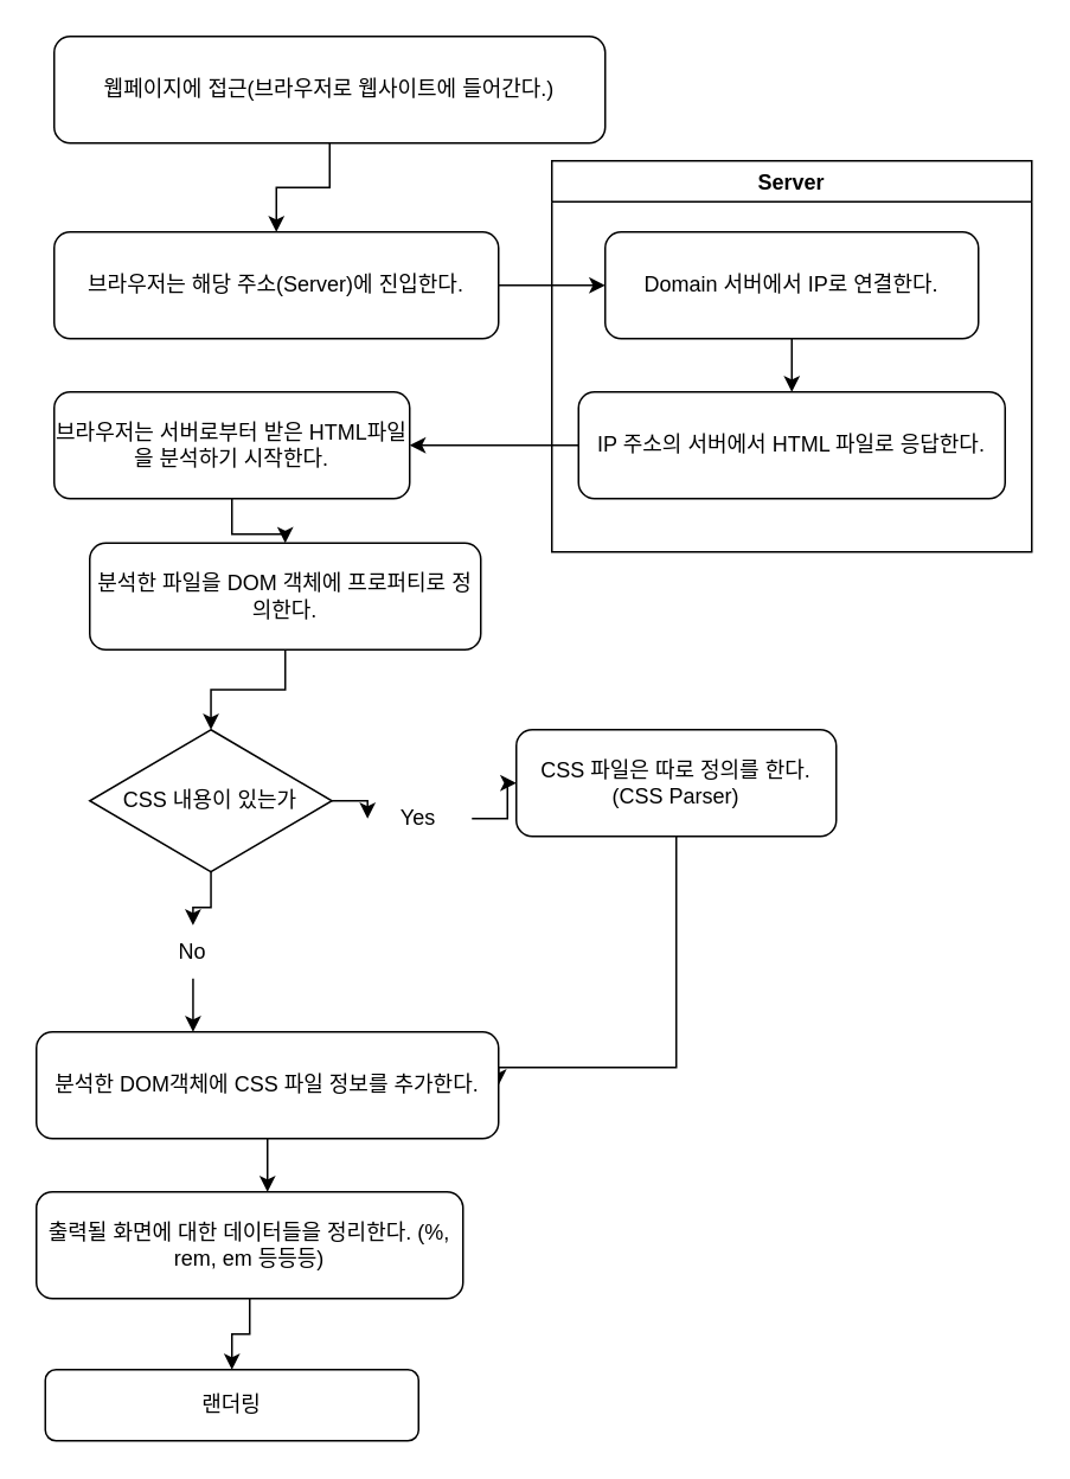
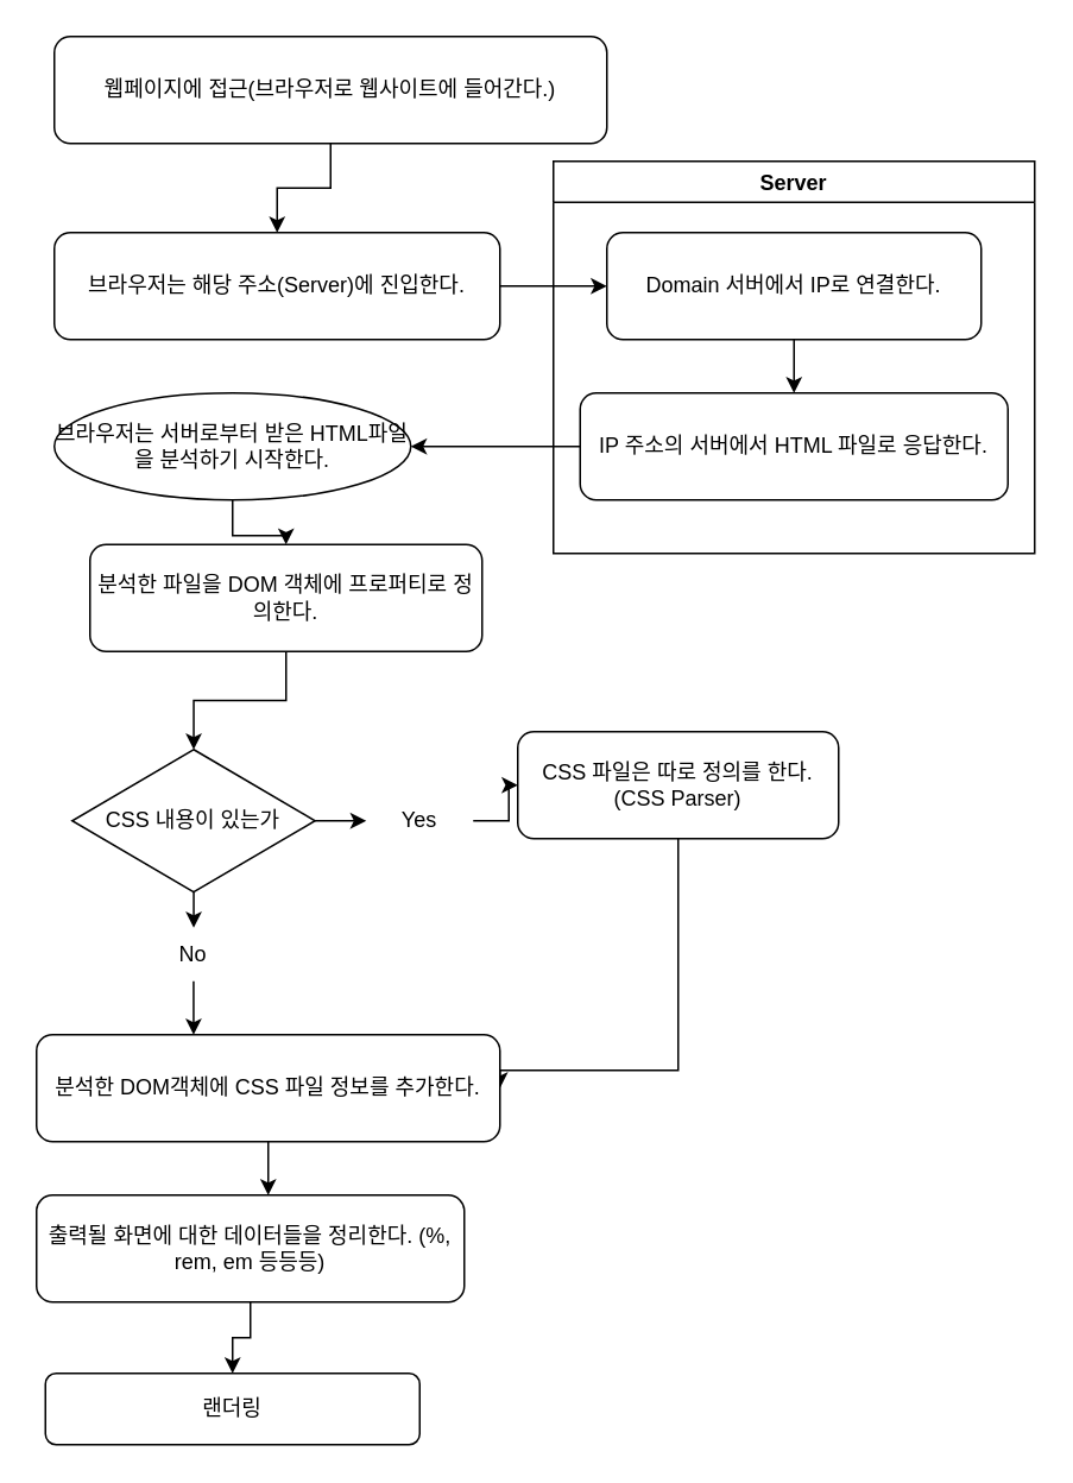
  <mxCell id="0" />
  <mxCell id="1" parent="0" />
  <mxCell id="2" style="edgeStyle=orthogonalEdgeStyle;rounded=0;orthogonalLoop=1;jettySize=auto;html=1;" edge="1" parent="1" source="3" target="5"><mxGeometry relative="1" as="geometry"><mxPoint x="330" y="130" as="targetPoint" /></mxGeometry></mxCell>
  <mxCell id="3" value="웹페이지에 접근(브라우저로 웹사이트에 들어간다.)" style="rounded=1;whiteSpace=wrap;html=1;" vertex="1" parent="1"><mxGeometry x="30" y="20" width="310" height="60" as="geometry" /></mxCell>
  <mxCell id="4" style="edgeStyle=orthogonalEdgeStyle;rounded=0;orthogonalLoop=1;jettySize=auto;html=1;" edge="1" parent="1" source="5" target="7"><mxGeometry relative="1" as="geometry"><mxPoint x="330" y="230" as="targetPoint" /></mxGeometry></mxCell>
  <mxCell id="5" value="브라우저는 해당 주소(Server)에 진입한다." style="rounded=1;whiteSpace=wrap;html=1;" vertex="1" parent="1"><mxGeometry x="30" y="130" width="250" height="60" as="geometry" /></mxCell>
  <mxCell id="6" style="edgeStyle=orthogonalEdgeStyle;rounded=0;orthogonalLoop=1;jettySize=auto;html=1;" edge="1" parent="1" source="7" target="9"><mxGeometry relative="1" as="geometry"><mxPoint x="320" y="360" as="targetPoint" /></mxGeometry></mxCell>
  <mxCell id="7" value="Domain 서버에서 IP로 연결한다." style="rounded=1;whiteSpace=wrap;html=1;" vertex="1" parent="1"><mxGeometry x="340" y="130" width="210" height="60" as="geometry" /></mxCell>
  <mxCell id="8" style="edgeStyle=orthogonalEdgeStyle;rounded=0;orthogonalLoop=1;jettySize=auto;html=1;" edge="1" parent="1" source="9" target="11"><mxGeometry relative="1" as="geometry"><mxPoint x="200" y="360" as="targetPoint" /></mxGeometry></mxCell>
  <mxCell id="9" value="IP 주소의 서버에서 HTML 파일로 응답한다." style="rounded=1;whiteSpace=wrap;html=1;" vertex="1" parent="1"><mxGeometry x="325" y="220" width="240" height="60" as="geometry" /></mxCell>
  <mxCell id="10" style="edgeStyle=orthogonalEdgeStyle;rounded=0;orthogonalLoop=1;jettySize=auto;html=1;" edge="1" parent="1" source="11" target="13"><mxGeometry relative="1" as="geometry"><mxPoint x="140" y="440" as="targetPoint" /></mxGeometry></mxCell>
- <mxCell id="11" value="브라우저는 서버로부터 받은 HTML파일을 분석하기 시작한다." style="rounded=1;whiteSpace=wrap;html=1;" vertex="1" parent="1"><mxGeometry x="30" y="220" width="200" height="60" as="geometry" /></mxCell>
+ <mxCell id="11" value="브라우저는 서버로부터 받은 HTML파일을 분석하기 시작한다." style="ellipse;whiteSpace=wrap;html=1;" vertex="1" parent="1"><mxGeometry x="30" y="220" width="200" height="60" as="geometry" /></mxCell>
  <mxCell id="12" style="edgeStyle=orthogonalEdgeStyle;rounded=0;orthogonalLoop=1;jettySize=auto;html=1;" edge="1" parent="1" source="13" target="16"><mxGeometry relative="1" as="geometry"><mxPoint x="90" y="460" as="targetPoint" /></mxGeometry></mxCell>
  <mxCell id="13" value="분석한 파일을 DOM 객체에 프로퍼티로 정의한다." style="rounded=1;whiteSpace=wrap;html=1;" vertex="1" parent="1"><mxGeometry x="50" y="305" width="220" height="60" as="geometry" /></mxCell>
  <mxCell id="14" style="edgeStyle=orthogonalEdgeStyle;rounded=0;orthogonalLoop=1;jettySize=auto;html=1;" edge="1" parent="1" source="16" target="18"><mxGeometry relative="1" as="geometry"><mxPoint x="230" y="500" as="targetPoint" /></mxGeometry></mxCell>
  <mxCell id="15" value="" style="edgeStyle=orthogonalEdgeStyle;rounded=0;orthogonalLoop=1;jettySize=auto;html=1;" edge="1" parent="1" source="16" target="22"><mxGeometry relative="1" as="geometry"><mxPoint x="90" y="600" as="targetPoint" /></mxGeometry></mxCell>
- <mxCell id="16" value="CSS 내용이 있는가" style="rhombus;whiteSpace=wrap;html=1;" vertex="1" parent="1"><mxGeometry x="50" y="410" width="136.25" height="80" as="geometry" /></mxCell>
+ <mxCell id="16" value="CSS 내용이 있는가" style="rhombus;whiteSpace=wrap;html=1;" vertex="1" parent="1"><mxGeometry x="40" y="420" width="136.25" height="80" as="geometry" /></mxCell>
  <mxCell id="17" style="edgeStyle=orthogonalEdgeStyle;rounded=0;orthogonalLoop=1;jettySize=auto;html=1;" edge="1" parent="1" source="18" target="20"><mxGeometry relative="1" as="geometry"><mxPoint x="320" y="500" as="targetPoint" /></mxGeometry></mxCell>
  <mxCell id="18" value="Yes" style="text;html=1;strokeColor=none;fillColor=none;align=center;verticalAlign=middle;whiteSpace=wrap;rounded=0;" vertex="1" parent="1"><mxGeometry x="205" y="445" width="60" height="30" as="geometry" /></mxCell>
  <mxCell id="19" style="edgeStyle=orthogonalEdgeStyle;rounded=0;orthogonalLoop=1;jettySize=auto;html=1;exitX=0.5;exitY=1;exitDx=0;exitDy=0;entryX=1;entryY=0.5;entryDx=0;entryDy=0;" edge="1" parent="1" source="20" target="24"><mxGeometry relative="1" as="geometry"><Array as="points"><mxPoint x="380" y="600" /></Array></mxGeometry></mxCell>
  <mxCell id="20" value="CSS 파일은 따로 정의를 한다.&lt;br&gt;(CSS Parser)" style="rounded=1;whiteSpace=wrap;html=1;" vertex="1" parent="1"><mxGeometry x="290" y="410" width="180" height="60" as="geometry" /></mxCell>
  <mxCell id="21" value="" style="edgeStyle=orthogonalEdgeStyle;rounded=0;orthogonalLoop=1;jettySize=auto;html=1;" edge="1" parent="1" source="22" target="24"><mxGeometry relative="1" as="geometry"><Array as="points"><mxPoint x="108" y="600" /><mxPoint x="108" y="600" /></Array></mxGeometry></mxCell>
  <mxCell id="22" value="No" style="text;html=1;strokeColor=none;fillColor=none;align=center;verticalAlign=middle;whiteSpace=wrap;rounded=0;" vertex="1" parent="1"><mxGeometry x="78.13" y="520" width="60" height="30" as="geometry" /></mxCell>
  <mxCell id="23" value="" style="edgeStyle=orthogonalEdgeStyle;rounded=0;orthogonalLoop=1;jettySize=auto;html=1;" edge="1" parent="1" source="24" target="26"><mxGeometry relative="1" as="geometry"><Array as="points"><mxPoint x="140" y="640" /><mxPoint x="140" y="640" /></Array></mxGeometry></mxCell>
  <mxCell id="24" value="분석한 DOM객체에 CSS 파일 정보를 추가한다." style="rounded=1;whiteSpace=wrap;html=1;" vertex="1" parent="1"><mxGeometry x="20" y="580" width="260" height="60" as="geometry" /></mxCell>
  <mxCell id="25" value="" style="edgeStyle=orthogonalEdgeStyle;rounded=0;orthogonalLoop=1;jettySize=auto;html=1;" edge="1" parent="1" source="26" target="27"><mxGeometry relative="1" as="geometry" /></mxCell>
  <mxCell id="26" value="출력될 화면에 대한 데이터들을 정리한다. (%, rem, em 등등등)" style="whiteSpace=wrap;html=1;rounded=1;" vertex="1" parent="1"><mxGeometry x="20" y="670" width="240" height="60" as="geometry" /></mxCell>
  <mxCell id="27" value="랜더링" style="whiteSpace=wrap;html=1;rounded=1;" vertex="1" parent="1"><mxGeometry x="25" y="770" width="210" height="40" as="geometry" /></mxCell>
  <mxCell id="28" value="Server" style="swimlane;" vertex="1" parent="1"><mxGeometry x="310" y="90" width="270" height="220" as="geometry" /></mxCell>
